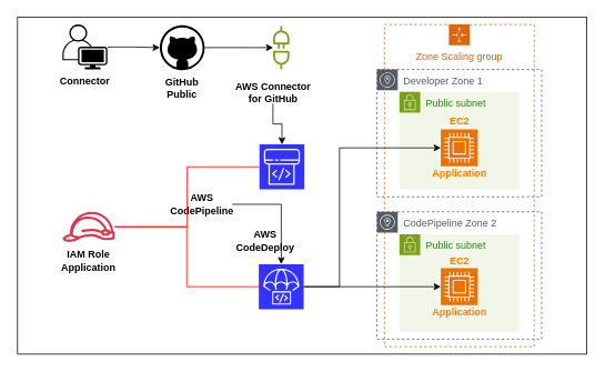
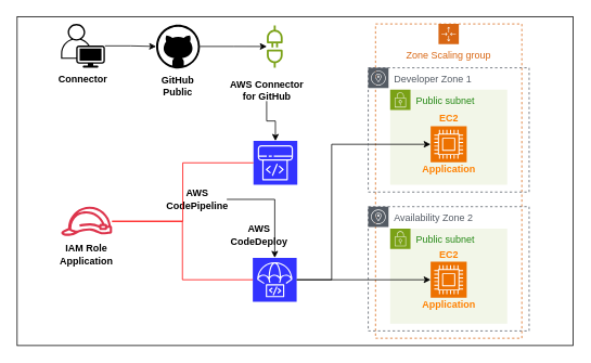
  <mxCell id="0" />
  <mxCell id="1" parent="0" />
  <mxCell id="2" value="" style="rounded=0;whiteSpace=wrap;html=1;fillColor=none;movable=1;resizable=1;rotatable=1;deletable=1;editable=1;locked=0;connectable=1;" vertex="1" parent="1"><mxGeometry x="20" y="20" width="684" height="405" as="geometry" /></mxCell>
  <mxCell id="3" value="" style="sketch=0;points=[[0,0,0],[0.25,0,0],[0.5,0,0],[0.75,0,0],[1,0,0],[0,1,0],[0.25,1,0],[0.5,1,0],[0.75,1,0],[1,1,0],[0,0.25,0],[0,0.5,0],[0,0.75,0],[1,0.25,0],[1,0.5,0],[1,0.75,0]];outlineConnect=0;fontColor=#232F3E;fillColor=#3333FF;strokeColor=#ffffff;dashed=0;verticalLabelPosition=bottom;verticalAlign=top;align=center;html=1;fontSize=12;fontStyle=0;aspect=fixed;shape=mxgraph.aws4.resourceIcon;resIcon=mxgraph.aws4.codedeploy;" parent="1" vertex="1"><mxGeometry x="309.96" y="317" width="54" height="54" as="geometry" /></mxCell>
  <mxCell id="4" style="edgeStyle=orthogonalEdgeStyle;rounded=0;orthogonalLoop=1;jettySize=auto;html=1;" edge="1" parent="1" source="5" target="3"><mxGeometry relative="1" as="geometry" /></mxCell>
  <mxCell id="5" value="&lt;b&gt;AWS CodePipeline&lt;/b&gt;" style="text;html=1;align=center;verticalAlign=middle;whiteSpace=wrap;rounded=0;movable=1;resizable=1;rotatable=1;deletable=1;editable=1;locked=0;connectable=1;container=0;" parent="1" vertex="1"><mxGeometry x="205.96" y="227" width="72" height="36" as="geometry" /></mxCell>
  <mxCell id="6" value="&lt;b&gt;AWS CodeDeploy&lt;/b&gt;" style="text;html=1;align=center;verticalAlign=middle;whiteSpace=wrap;rounded=0;movable=1;resizable=1;rotatable=1;deletable=1;editable=1;locked=0;connectable=1;container=0;" parent="1" vertex="1"><mxGeometry x="281.77" y="271" width="72" height="36" as="geometry" /></mxCell>
  <mxCell id="7" value="" style="sketch=0;points=[[0,0,0],[0.25,0,0],[0.5,0,0],[0.75,0,0],[1,0,0],[0,1,0],[0.25,1,0],[0.5,1,0],[0.75,1,0],[1,1,0],[0,0.25,0],[0,0.5,0],[0,0.75,0],[1,0.25,0],[1,0.5,0],[1,0.75,0]];outlineConnect=0;fillColor=#3333FF;strokeColor=#FFFFFF;dashed=0;verticalLabelPosition=bottom;verticalAlign=top;align=center;html=1;fontSize=12;fontStyle=0;aspect=fixed;shape=mxgraph.aws4.resourceIcon;resIcon=mxgraph.aws4.codepipeline;" parent="1" vertex="1"><mxGeometry x="310.77" y="173" width="54" height="54" as="geometry" /></mxCell>
  <mxCell id="8" style="edgeStyle=orthogonalEdgeStyle;rounded=0;orthogonalLoop=1;jettySize=auto;html=1;entryX=0;entryY=0.5;entryDx=0;entryDy=0;entryPerimeter=0;strokeColor=#000000;" parent="1" source="15" target="17" edge="1"><mxGeometry relative="1" as="geometry" /></mxCell>
  <mxCell id="9" value="" style="sketch=0;outlineConnect=0;fontColor=#232F3E;gradientColor=none;fillColor=#7AA116;strokeColor=none;dashed=0;verticalLabelPosition=bottom;verticalAlign=top;align=center;html=1;fontSize=12;fontStyle=0;aspect=fixed;pointerEvents=1;shape=mxgraph.aws4.connector;rotation=90;" parent="1" vertex="1"><mxGeometry x="310.77" y="47" width="52.4" height="19.48" as="geometry" /></mxCell>
  <mxCell id="10" style="edgeStyle=orthogonalEdgeStyle;rounded=0;orthogonalLoop=1;jettySize=auto;html=1;" edge="1" parent="1" source="11" target="7"><mxGeometry relative="1" as="geometry" /></mxCell>
  <mxCell id="11" value="&lt;b&gt;AWS Connector for GitHub&lt;/b&gt;" style="text;html=1;align=center;verticalAlign=middle;whiteSpace=wrap;rounded=0;movable=1;resizable=1;rotatable=1;deletable=1;editable=1;locked=0;connectable=1;container=0;" parent="1" vertex="1"><mxGeometry x="279.71" y="97" width="94.51" height="27" as="geometry" /></mxCell>
  <mxCell id="12" style="edgeStyle=orthogonalEdgeStyle;rounded=0;orthogonalLoop=1;jettySize=auto;html=1;" edge="1" parent="1" source="17" target="9"><mxGeometry relative="1" as="geometry" /></mxCell>
  <mxCell id="13" value="" style="sketch=0;outlineConnect=0;fontColor=#232F3E;gradientColor=none;fillColor=#DD344C;strokeColor=none;dashed=0;verticalLabelPosition=bottom;verticalAlign=top;align=center;html=1;fontSize=12;fontStyle=0;aspect=fixed;pointerEvents=1;shape=mxgraph.aws4.role;" vertex="1" parent="1"><mxGeometry x="73.6" y="254" width="63.81" height="36" as="geometry" /></mxCell>
  <mxCell id="14" value="&lt;b&gt;IAM Role Application&lt;/b&gt;" style="text;html=1;align=center;verticalAlign=middle;whiteSpace=wrap;rounded=0;movable=1;resizable=1;rotatable=1;deletable=1;editable=1;locked=0;connectable=1;container=0;" vertex="1" parent="1"><mxGeometry x="65" y="290" width="81" height="45" as="geometry" /></mxCell>
  <mxCell id="15" value="" style="points=[[0.35,0,0],[0.98,0.51,0],[1,0.71,0],[0.67,1,0],[0,0.795,0],[0,0.65,0]];verticalLabelPosition=bottom;sketch=0;html=1;verticalAlign=top;aspect=fixed;align=center;pointerEvents=1;shape=mxgraph.cisco19.user;strokeColor=#000000;fillColor=#000000;" parent="1" vertex="1"><mxGeometry x="74" y="29" width="54" height="54" as="geometry" /></mxCell>
  <mxCell id="16" value="&lt;b&gt;Connector&lt;/b&gt;" style="text;html=1;align=center;verticalAlign=middle;whiteSpace=wrap;rounded=0;movable=1;resizable=1;rotatable=1;deletable=1;editable=1;locked=0;connectable=1;container=0;" parent="1" vertex="1"><mxGeometry x="65" y="92" width="72" height="9" as="geometry" /></mxCell>
  <mxCell id="17" value="" style="verticalLabelPosition=bottom;html=1;verticalAlign=top;align=center;strokeColor=none;fillColor=#000000;shape=mxgraph.azure.github_code;pointerEvents=1;aspect=fixed;" parent="1" vertex="1"><mxGeometry x="191" y="29.74" width="54" height="54" as="geometry" /></mxCell>
  <mxCell id="18" value="&lt;b&gt;GitHub&lt;br&gt;Public&lt;/b&gt;" style="text;html=1;align=center;verticalAlign=middle;whiteSpace=wrap;rounded=0;movable=1;resizable=1;rotatable=1;deletable=1;editable=1;locked=0;connectable=1;container=0;" parent="1" vertex="1"><mxGeometry x="182" y="92" width="72" height="27" as="geometry" /></mxCell>
  <mxCell id="19" style="edgeStyle=orthogonalEdgeStyle;rounded=0;orthogonalLoop=1;jettySize=auto;html=1;entryX=0;entryY=0.5;entryDx=0;entryDy=0;entryPerimeter=0;strokeColor=#FF0000;endArrow=none;endFill=0;" edge="1" parent="1" source="13" target="7"><mxGeometry relative="1" as="geometry" /></mxCell>
  <mxCell id="20" style="edgeStyle=orthogonalEdgeStyle;rounded=0;orthogonalLoop=1;jettySize=auto;html=1;entryX=0;entryY=0.5;entryDx=0;entryDy=0;entryPerimeter=0;strokeColor=#FF0000;endArrow=none;endFill=0;" edge="1" parent="1" source="13" target="3"><mxGeometry relative="1" as="geometry" /></mxCell>
  <mxCell id="21" value="Zone Scaling group" style="points=[[0,0],[0.25,0],[0.5,0],[0.75,0],[1,0],[1,0.25],[1,0.5],[1,0.75],[1,1],[0.75,1],[0.5,1],[0.25,1],[0,1],[0,0.75],[0,0.5],[0,0.25]];outlineConnect=0;gradientColor=none;html=1;whiteSpace=wrap;fontSize=12;fontStyle=0;container=0;pointerEvents=0;collapsible=0;recursiveResize=0;shape=mxgraph.aws4.groupCenter;grIcon=mxgraph.aws4.group_auto_scaling_group;grStroke=1;strokeColor=#D86613;fillColor=none;verticalAlign=top;align=center;fontColor=#D86613;dashed=1;spacingTop=25;movable=1;resizable=1;rotatable=1;deletable=1;editable=1;locked=0;connectable=1;" vertex="1" parent="1"><mxGeometry x="461" y="29" width="180" height="387" as="geometry" /></mxCell>
  <mxCell id="22" value="Public subnet" style="points=[[0,0],[0.25,0],[0.5,0],[0.75,0],[1,0],[1,0.25],[1,0.5],[1,0.75],[1,1],[0.75,1],[0.5,1],[0.25,1],[0,1],[0,0.75],[0,0.5],[0,0.25]];outlineConnect=0;gradientColor=none;html=1;whiteSpace=wrap;fontSize=12;fontStyle=0;container=0;pointerEvents=0;collapsible=0;recursiveResize=0;shape=mxgraph.aws4.group;grIcon=mxgraph.aws4.group_security_group;grStroke=0;strokeColor=#7AA116;fillColor=#F2F6E8;verticalAlign=top;align=left;spacingLeft=30;fontColor=#248814;dashed=0;movable=1;resizable=1;rotatable=1;deletable=1;editable=1;locked=0;connectable=1;" vertex="1" parent="1"><mxGeometry x="479" y="110" width="144" height="117" as="geometry" /></mxCell>
  <mxCell id="23" value="Application" style="text;html=1;align=center;verticalAlign=middle;whiteSpace=wrap;rounded=0;labelBackgroundColor=none;fontColor=#FF8000;fontStyle=1;movable=1;resizable=1;rotatable=1;deletable=1;editable=1;locked=0;connectable=1;container=0;" vertex="1" parent="1"><mxGeometry x="515.692" y="199.42" width="70.615" height="18" as="geometry" /></mxCell>
  <mxCell id="24" value="EC2" style="text;html=1;align=center;verticalAlign=middle;whiteSpace=wrap;rounded=0;labelBackgroundColor=none;fontColor=#FF8000;fontStyle=1;movable=1;resizable=1;rotatable=1;deletable=1;editable=1;locked=0;connectable=1;container=0;" vertex="1" parent="1"><mxGeometry x="538.537" y="137" width="24.923" height="18" as="geometry" /></mxCell>
  <mxCell id="25" value="" style="sketch=0;points=[[0,0,0],[0.25,0,0],[0.5,0,0],[0.75,0,0],[1,0,0],[0,1,0],[0.25,1,0],[0.5,1,0],[0.75,1,0],[1,1,0],[0,0.25,0],[0,0.5,0],[0,0.75,0],[1,0.25,0],[1,0.5,0],[1,0.75,0]];outlineConnect=0;fontColor=#232F3E;fillColor=#ED7100;strokeColor=#ffffff;dashed=0;verticalLabelPosition=bottom;verticalAlign=top;align=center;html=1;fontSize=12;fontStyle=0;aspect=fixed;shape=mxgraph.aws4.resourceIcon;resIcon=mxgraph.aws4.compute;movable=1;resizable=1;rotatable=1;deletable=1;editable=1;locked=0;connectable=1;container=0;" vertex="1" parent="1"><mxGeometry x="528.787" y="155" width="44.42" height="44.42" as="geometry" /></mxCell>
  <mxCell id="26" value="Public subnet" style="points=[[0,0],[0.25,0],[0.5,0],[0.75,0],[1,0],[1,0.25],[1,0.5],[1,0.75],[1,1],[0.75,1],[0.5,1],[0.25,1],[0,1],[0,0.75],[0,0.5],[0,0.25]];outlineConnect=0;gradientColor=none;html=1;whiteSpace=wrap;fontSize=12;fontStyle=0;container=0;pointerEvents=0;collapsible=0;recursiveResize=0;shape=mxgraph.aws4.group;grIcon=mxgraph.aws4.group_security_group;grStroke=0;strokeColor=#7AA116;fillColor=#F2F6E8;verticalAlign=top;align=left;spacingLeft=30;fontColor=#248814;dashed=0;movable=1;resizable=1;rotatable=1;deletable=1;editable=1;locked=0;connectable=1;" vertex="1" parent="1"><mxGeometry x="479" y="281" width="144" height="117" as="geometry" /></mxCell>
  <mxCell id="27" value="Application" style="text;html=1;align=center;verticalAlign=middle;whiteSpace=wrap;rounded=0;labelBackgroundColor=none;fontColor=#FF8000;fontStyle=1;movable=1;resizable=1;rotatable=1;deletable=1;editable=1;locked=0;connectable=1;container=0;" vertex="1" parent="1"><mxGeometry x="515.692" y="366.21" width="70.615" height="18" as="geometry" /></mxCell>
  <mxCell id="28" value="EC2" style="text;html=1;align=center;verticalAlign=middle;whiteSpace=wrap;rounded=0;labelBackgroundColor=none;fontColor=#FF8000;fontStyle=1;movable=1;resizable=1;rotatable=1;deletable=1;editable=1;locked=0;connectable=1;container=0;" vertex="1" parent="1"><mxGeometry x="538.537" y="303.79" width="24.923" height="18" as="geometry" /></mxCell>
  <mxCell id="29" value="" style="sketch=0;points=[[0,0,0],[0.25,0,0],[0.5,0,0],[0.75,0,0],[1,0,0],[0,1,0],[0.25,1,0],[0.5,1,0],[0.75,1,0],[1,1,0],[0,0.25,0],[0,0.5,0],[0,0.75,0],[1,0.25,0],[1,0.5,0],[1,0.75,0]];outlineConnect=0;fontColor=#232F3E;fillColor=#ED7100;strokeColor=#ffffff;dashed=0;verticalLabelPosition=bottom;verticalAlign=top;align=center;html=1;fontSize=12;fontStyle=0;aspect=fixed;shape=mxgraph.aws4.resourceIcon;resIcon=mxgraph.aws4.compute;movable=1;resizable=1;rotatable=1;deletable=1;editable=1;locked=0;connectable=1;container=0;" vertex="1" parent="1"><mxGeometry x="528.787" y="321.79" width="44.42" height="44.42" as="geometry" /></mxCell>
  <mxCell id="30" style="edgeStyle=orthogonalEdgeStyle;rounded=0;orthogonalLoop=1;jettySize=auto;html=1;endArrow=classic;endFill=1;strokeColor=#000000;" edge="1" parent="1" source="3" target="29"><mxGeometry relative="1" as="geometry" /></mxCell>
  <mxCell id="31" style="edgeStyle=orthogonalEdgeStyle;rounded=0;orthogonalLoop=1;jettySize=auto;html=1;entryX=0;entryY=0.5;entryDx=0;entryDy=0;entryPerimeter=0;endArrow=classic;endFill=1;strokeColor=#000000;" edge="1" parent="1" source="3" target="25"><mxGeometry relative="1" as="geometry"><Array as="points"><mxPoint x="407" y="344" /><mxPoint x="407" y="177" /></Array></mxGeometry></mxCell>
  <mxCell id="32" value="Developer Zone 1" style="sketch=0;outlineConnect=0;gradientColor=none;html=1;whiteSpace=wrap;fontSize=12;fontStyle=0;shape=mxgraph.aws4.group;grIcon=mxgraph.aws4.group_availability_zone;strokeColor=#545B64;fillColor=none;verticalAlign=top;align=left;spacingLeft=30;fontColor=#545B64;dashed=1;container=0;" vertex="1" parent="1"><mxGeometry x="452" y="83" width="198" height="153" as="geometry" /></mxCell>
- <mxCell id="33" value="CodePipeline Zone 2" style="sketch=0;outlineConnect=0;gradientColor=none;html=1;whiteSpace=wrap;fontSize=12;fontStyle=0;shape=mxgraph.aws4.group;grIcon=mxgraph.aws4.group_availability_zone;strokeColor=#545B64;fillColor=none;verticalAlign=top;align=left;spacingLeft=30;fontColor=#545B64;dashed=1;container=0;" vertex="1" parent="1"><mxGeometry x="452" y="254" width="198" height="153" as="geometry" /></mxCell>
+ <mxCell id="33" value="Availability Zone 2" style="sketch=0;outlineConnect=0;gradientColor=none;html=1;whiteSpace=wrap;fontSize=12;fontStyle=0;shape=mxgraph.aws4.group;grIcon=mxgraph.aws4.group_availability_zone;strokeColor=#545B64;fillColor=none;verticalAlign=top;align=left;spacingLeft=30;fontColor=#545B64;dashed=1;container=0;" vertex="1" parent="1"><mxGeometry x="452" y="254" width="198" height="153" as="geometry" /></mxCell>
